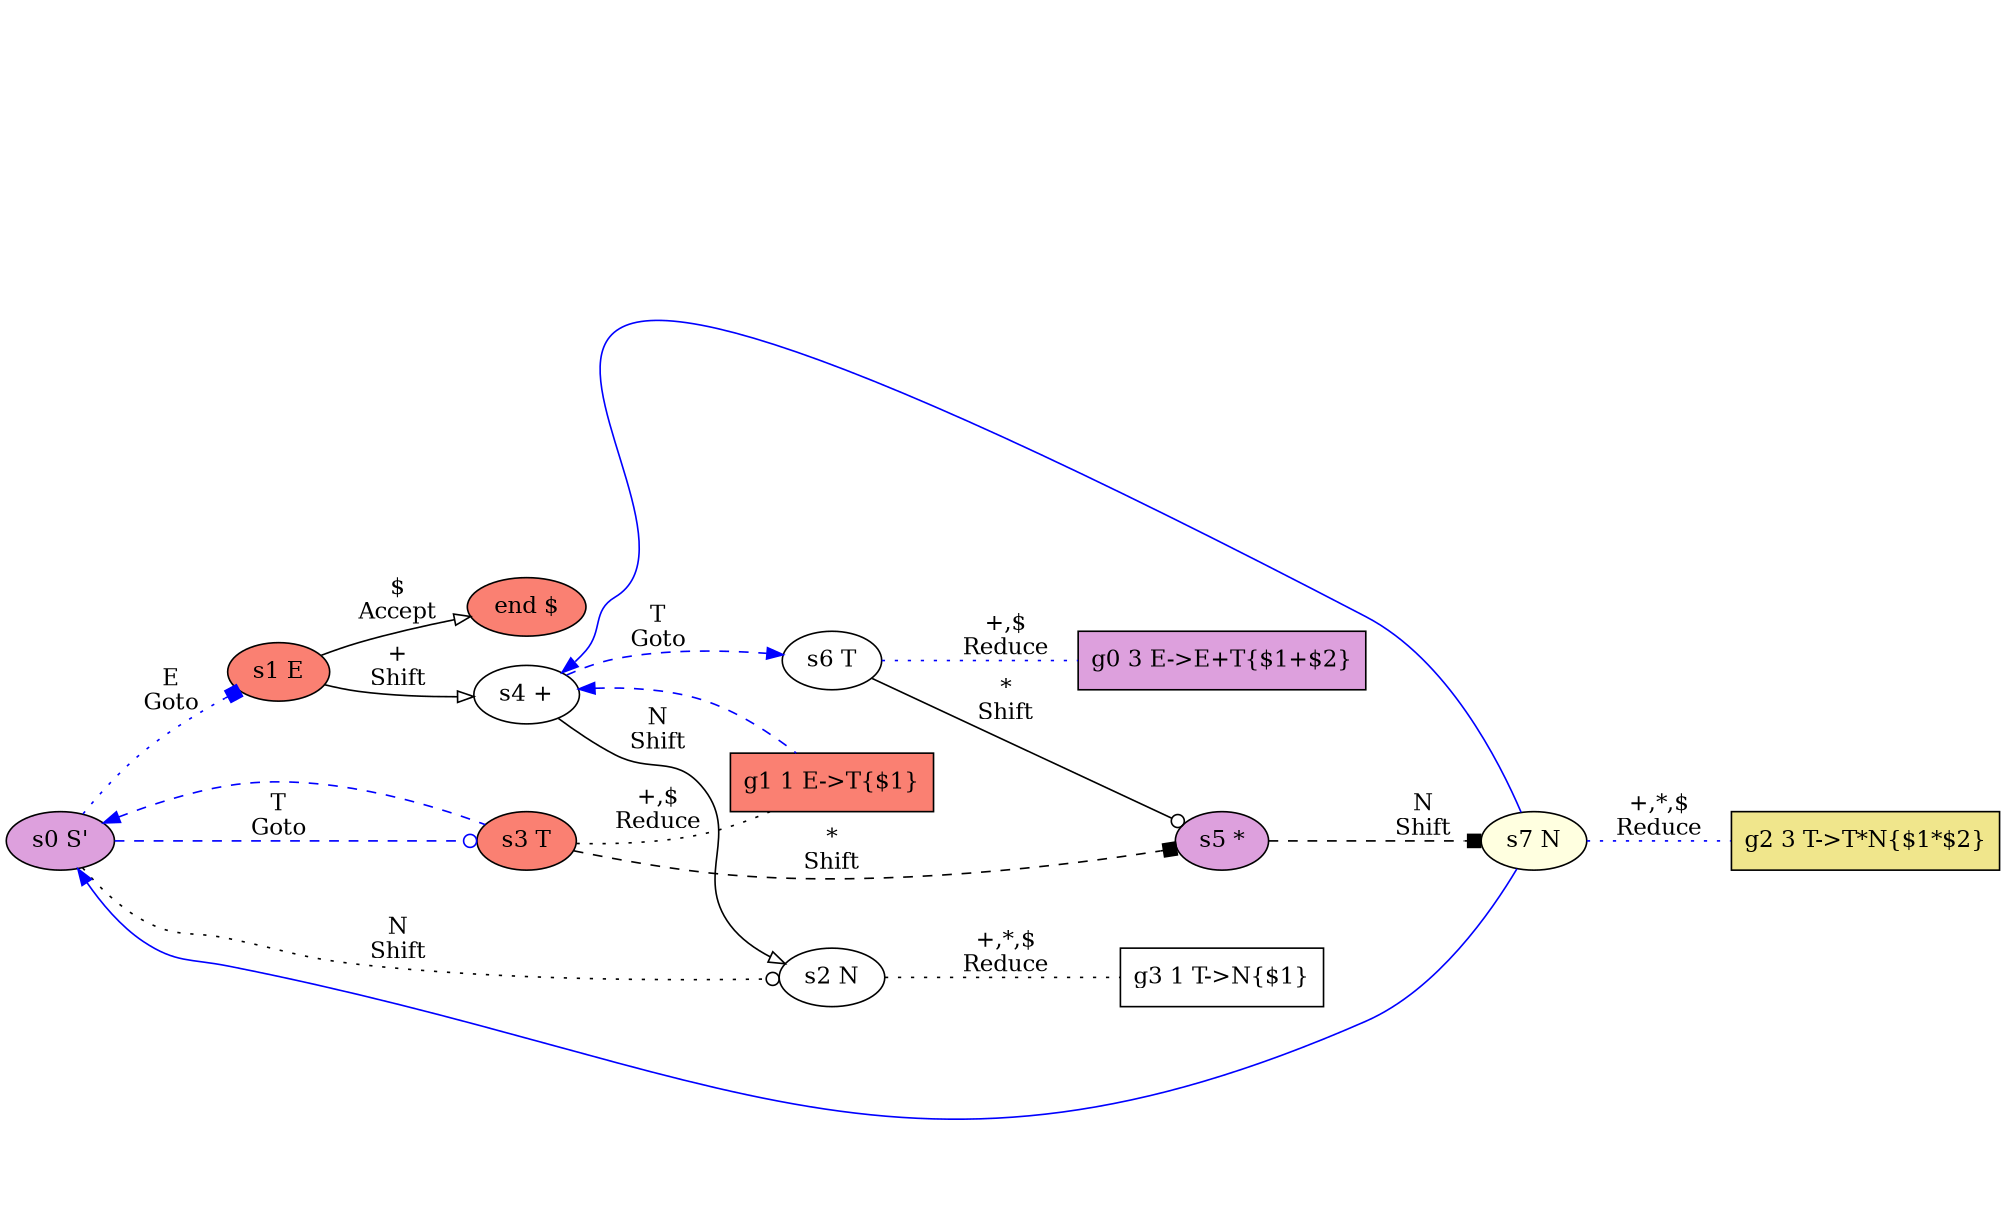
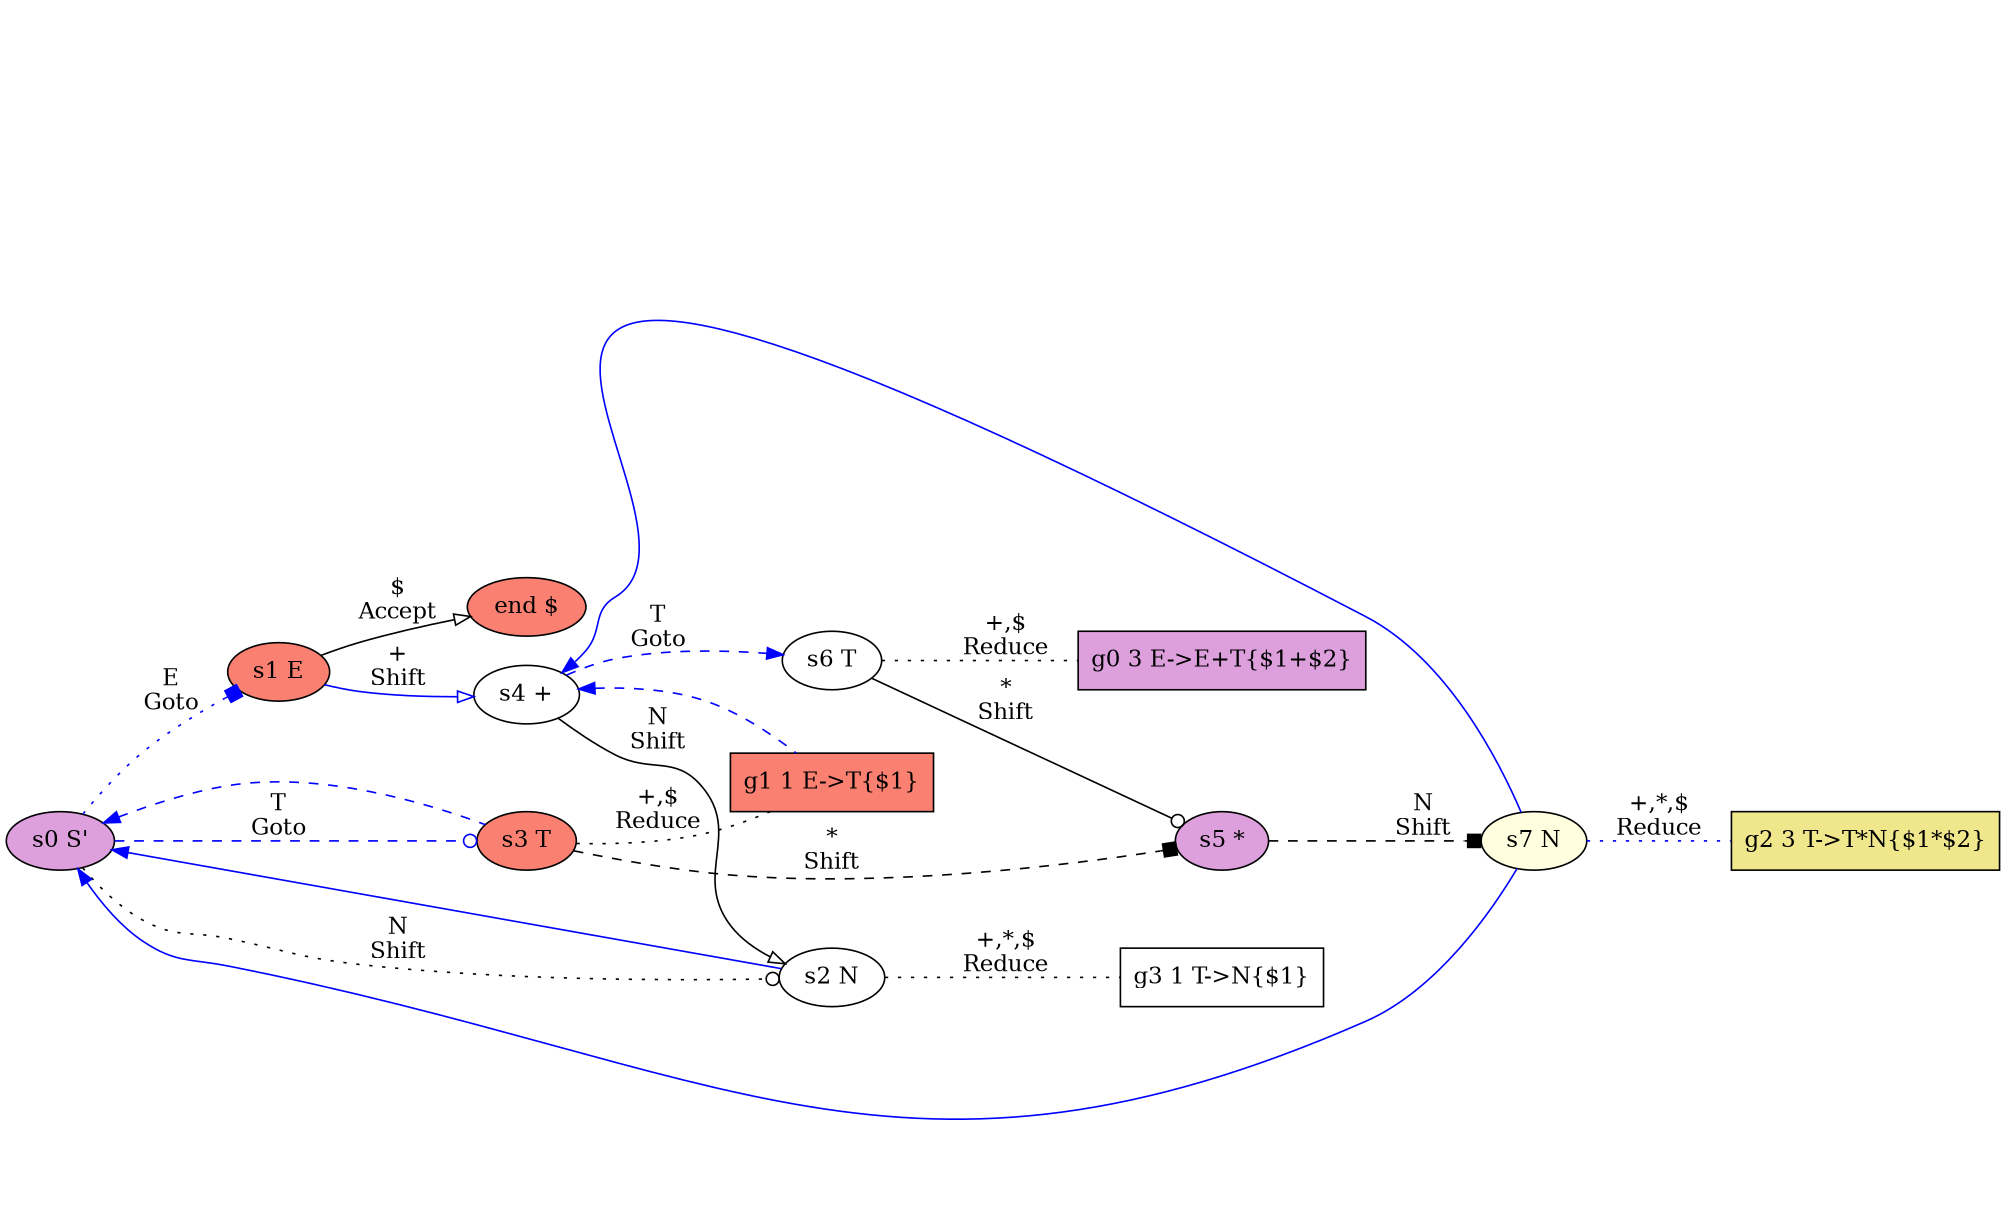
  digraph {
    rankdir=LR
    node [fillcolor=salmon style=filled]
    edge [style=solid]
    n1 [fillcolor=plum label="g0 3 E->E+T{$1+$2}" shape=box]
    n2 [label="g1 1 E->T{$1}" shape=box]
    n3 [fillcolor=khaki label="g2 3 T->T*N{$1*$2}" shape=box]
    n4 [fillcolor=white label="g3 1 T->N{$1}" shape=box]
    n5 [fillcolor=plum label="s0 S'"]
    n6 [label="s1 E"]
    n7 [fillcolor=white label="s2 N"]
    n8 [label="s3 T"]
    n9 [fillcolor=lightyellow label="s7 N"]
    n10 [fillcolor=white label="s4 +"]
    n11 [label="end $"]
    n12 [fillcolor=plum label="s5 *"]
    n13 [fillcolor=white label="s6 T"]
    n5 -> n6 [arrowhead=box color=blue label="E\nGoto" style=dotted]
    n5 -> n7 [arrowhead=odot label="N\nShift" style=dotted]
+   n5 -> n7 [color=blue dir=back weight=0.1]
    n5 -> n8 [arrowhead=odot color=blue label="T\nGoto" style=dashed]
    n5 -> n8 [color=blue dir=back style=dashed weight=0.1]
    n5 -> n9 [color=blue dir=back weight=0.1]
-   n6 -> n10 [arrowhead=onormal label="+\nShift"]
+   n6 -> n10 [arrowhead=onormal label="+\nShift" color=blue]
    n6 -> n11 [arrowhead=onormal label="$\nAccept"]
    n7 -> n4 [dir=none label="+,*,$\nReduce" style=dotted]
    n8 -> n2 [dir=none label="+,$\nReduce" style=dotted]
    n8 -> n12 [arrowhead=box label="*\nShift" style=dashed]
    n9 -> n3 [color=blue dir=none label="+,*,$\nReduce" style=dotted]
    n10 -> n2 [color=blue dir=back style=dashed weight=0.1]
    n10 -> n7 [arrowhead=onormal label="N\nShift"]
    n10 -> n9 [color=blue dir=back weight=0.1]
    n10 -> n13 [arrowhead=normal color=blue label="T\nGoto" style=dashed]
    n12 -> n9 [arrowhead=box label="N\nShift" style=dashed]
-   n13 -> n1 [dir=none label="+,$\nReduce" style=dotted color=blue]
+   n13 -> n1 [dir=none label="+,$\nReduce" style=dotted]
    n13 -> n12 [arrowhead=odot label="*\nShift"]
  }
